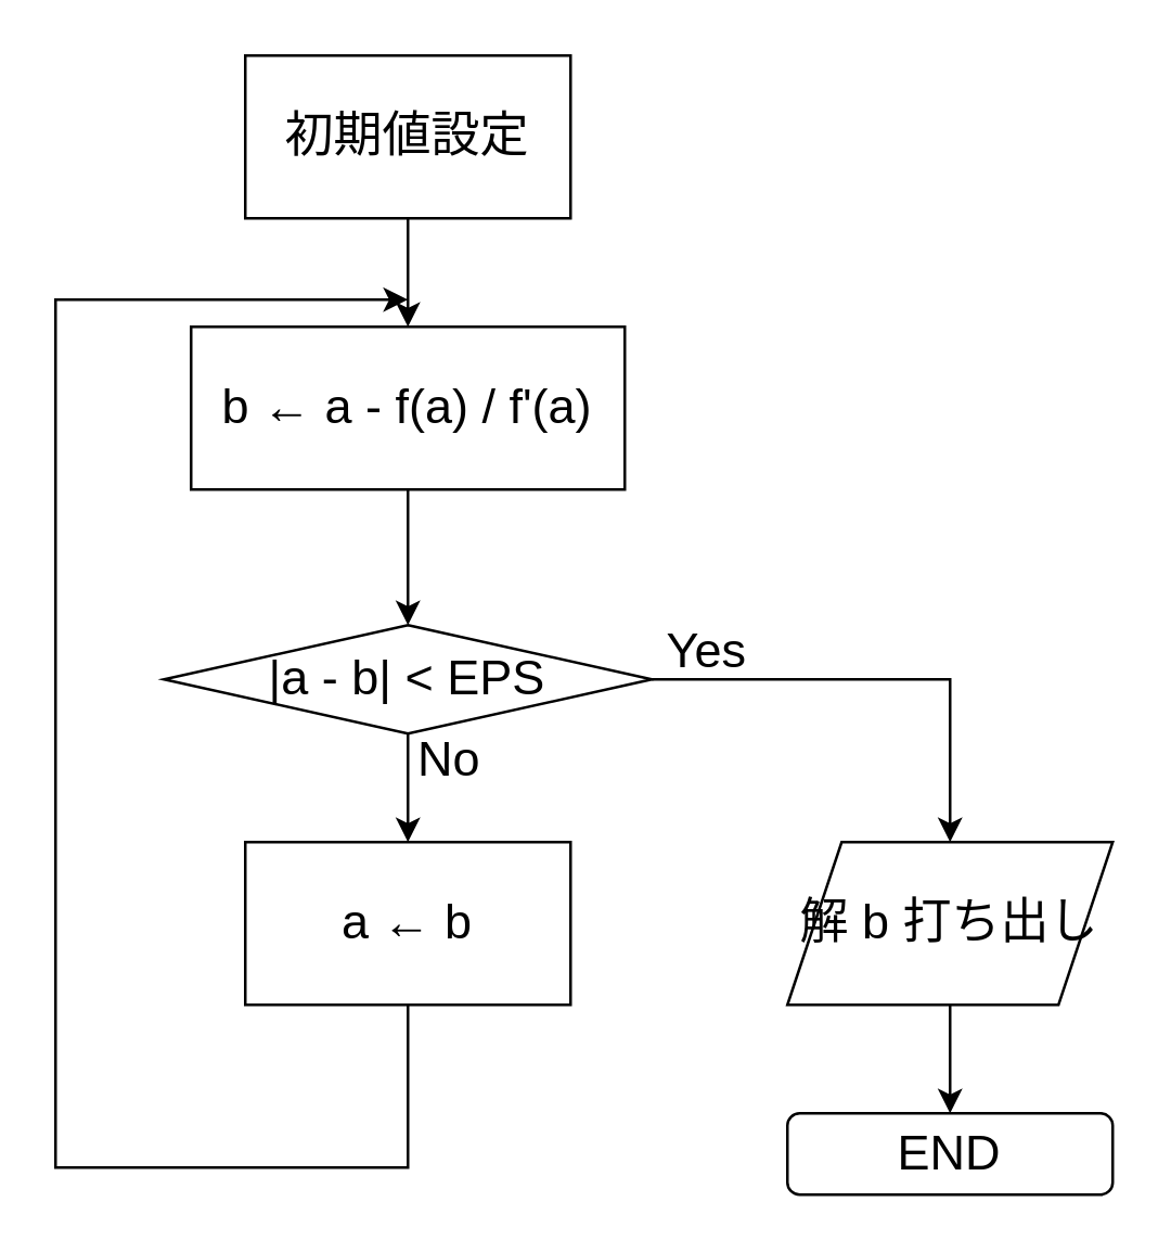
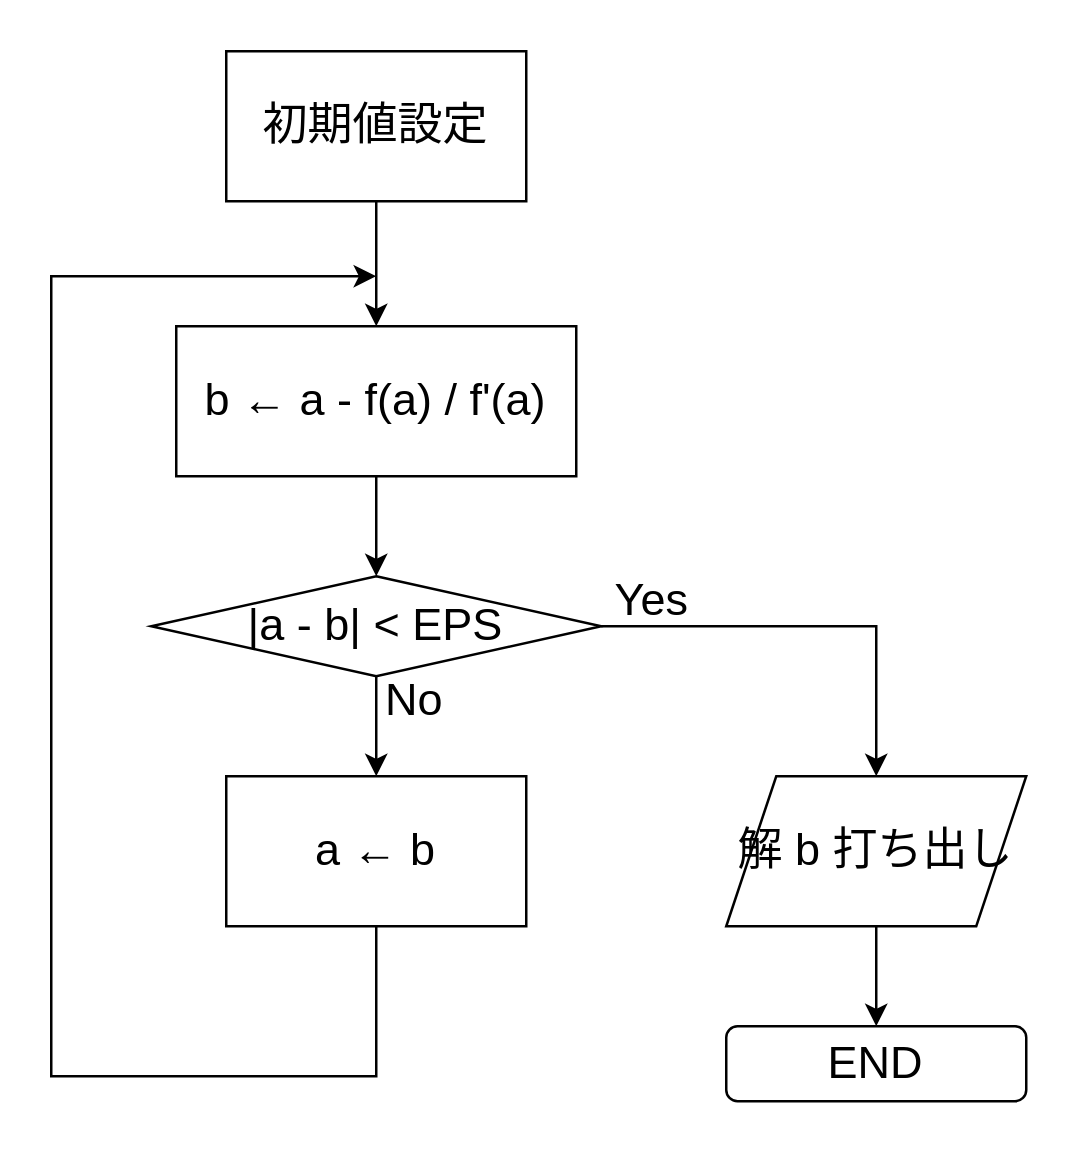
  <mxCell id="0" />
  <mxCell id="1" parent="0" />
  <mxCell id="2" value="" style="edgeStyle=orthogonalEdgeStyle;rounded=0;orthogonalLoop=1;jettySize=auto;html=1;fontSize=18;" edge="1" parent="1" source="3" target="5"><mxGeometry relative="1" as="geometry" /></mxCell>
  <mxCell id="3" value="初期値設定" style="rounded=0;whiteSpace=wrap;html=1;fontSize=18;" vertex="1" parent="1"><mxGeometry x="90" y="20" width="120" height="60" as="geometry" /></mxCell>
  <mxCell id="4" value="" style="edgeStyle=orthogonalEdgeStyle;rounded=0;orthogonalLoop=1;jettySize=auto;html=1;fontSize=18;" edge="1" parent="1" source="5" target="8"><mxGeometry relative="1" as="geometry" /></mxCell>
- <mxCell id="5" value="b ← a - f(a) / f'(a)" style="whiteSpace=wrap;html=1;rounded=0;fontSize=18;" vertex="1" parent="1"><mxGeometry x="70" y="120" width="160" height="60" as="geometry" /></mxCell>
+ <mxCell id="5" value="b ← a - f(a) / f'(a)" style="whiteSpace=wrap;html=1;rounded=0;fontSize=18;" vertex="1" parent="1"><mxGeometry x="70" y="130" width="160" height="60" as="geometry" /></mxCell>
  <mxCell id="6" value="" style="edgeStyle=orthogonalEdgeStyle;rounded=0;orthogonalLoop=1;jettySize=auto;html=1;fontSize=18;" edge="1" parent="1" source="8" target="10"><mxGeometry relative="1" as="geometry" /></mxCell>
  <mxCell id="7" value="" style="edgeStyle=orthogonalEdgeStyle;rounded=0;orthogonalLoop=1;jettySize=auto;html=1;fontSize=18;" edge="1" parent="1" source="8" target="14"><mxGeometry relative="1" as="geometry" /></mxCell>
  <mxCell id="8" value="|a - b| &amp;lt; EPS" style="rhombus;whiteSpace=wrap;html=1;rounded=0;fontSize=18;" vertex="1" parent="1"><mxGeometry x="60" y="230" width="180" height="40" as="geometry" /></mxCell>
  <mxCell id="9" value="" style="edgeStyle=orthogonalEdgeStyle;rounded=0;orthogonalLoop=1;jettySize=auto;html=1;exitX=0.5;exitY=1;exitDx=0;exitDy=0;fontSize=18;" edge="1" parent="1" source="10"><mxGeometry relative="1" as="geometry"><mxPoint x="90" y="420" as="sourcePoint" /><mxPoint x="150" y="110" as="targetPoint" /><Array as="points"><mxPoint x="150" y="430" /><mxPoint x="20" y="430" /><mxPoint x="20" y="110" /></Array></mxGeometry></mxCell>
  <mxCell id="10" value="a ← b" style="whiteSpace=wrap;html=1;rounded=0;fontSize=18;" vertex="1" parent="1"><mxGeometry x="90" y="310" width="120" height="60" as="geometry" /></mxCell>
  <mxCell id="11" value="No" style="text;html=1;align=center;verticalAlign=middle;resizable=0;points=[];autosize=1;fontSize=18;" vertex="1" parent="1"><mxGeometry x="145" y="265" width="40" height="30" as="geometry" /></mxCell>
  <mxCell id="12" value="Yes" style="text;html=1;align=center;verticalAlign=middle;resizable=0;points=[];autosize=1;fontSize=18;" vertex="1" parent="1"><mxGeometry x="240" y="225" width="40" height="30" as="geometry" /></mxCell>
  <mxCell id="13" style="edgeStyle=orthogonalEdgeStyle;rounded=0;orthogonalLoop=1;jettySize=auto;html=1;fontSize=18;entryX=0.5;entryY=0;entryDx=0;entryDy=0;entryPerimeter=0;" edge="1" parent="1" source="14" target="15"><mxGeometry relative="1" as="geometry"><mxPoint x="350" y="448" as="targetPoint" /></mxGeometry></mxCell>
  <mxCell id="14" value="解 b 打ち出し" style="shape=parallelogram;perimeter=parallelogramPerimeter;whiteSpace=wrap;html=1;fixedSize=1;rounded=0;fontSize=18;" vertex="1" parent="1"><mxGeometry x="290" y="310" width="120" height="60" as="geometry" /></mxCell>
  <mxCell id="15" value="END" style="rounded=1;whiteSpace=wrap;html=1;fontSize=18;" vertex="1" parent="1"><mxGeometry x="290" y="410" width="120" height="30" as="geometry" /></mxCell>
